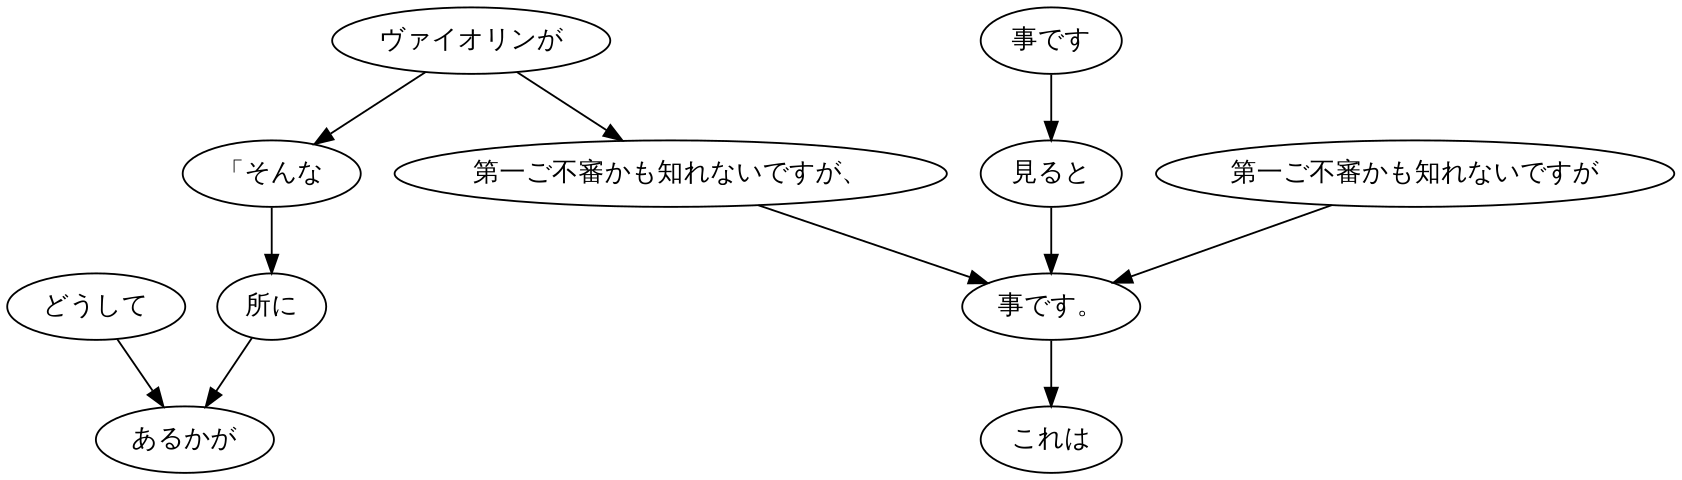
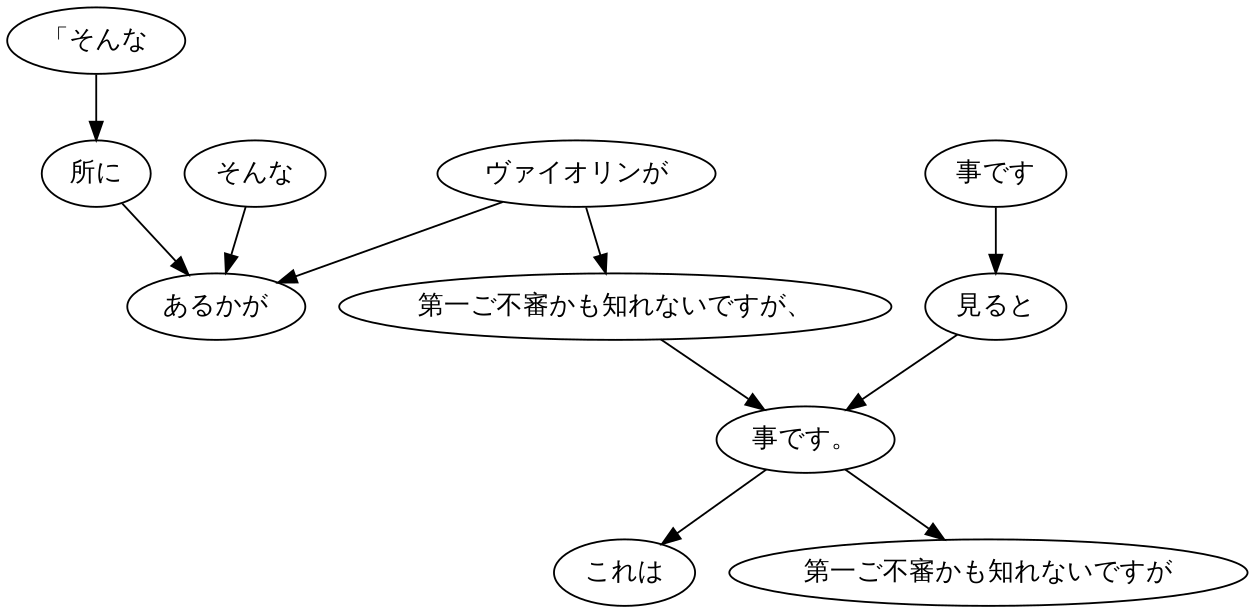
  digraph {
    fontname=Roboto
    node [fontname=Roboto]
    edge [fontname=Roboto]
    n1 [label="「そんな"]
    n2 [label="所に"]
    n3 [label="あるかが"]
-   n4 [label="どうして"]
+   n4 [label="そんな"]
    n5 [label="ヴァイオリンが"]
    n6 [label="第一ご不審かも知れないですが、"]
    n7 [label="事です。"]
    n8 [label="これは"]
    n9 [label="事です"]
    n10 [label="見ると"]
    n11 [label="第一ご不審かも知れないですが"]
    n1 -> n2
    n2 -> n3
    n4 -> n3
-   n5 -> n1
+   n5 -> n3
    n5 -> n6
    n6 -> n7
    n7 -> n8
    n9 -> n10
    n10 -> n7
-   n11 -> n7
+   n7 -> n11
  }
